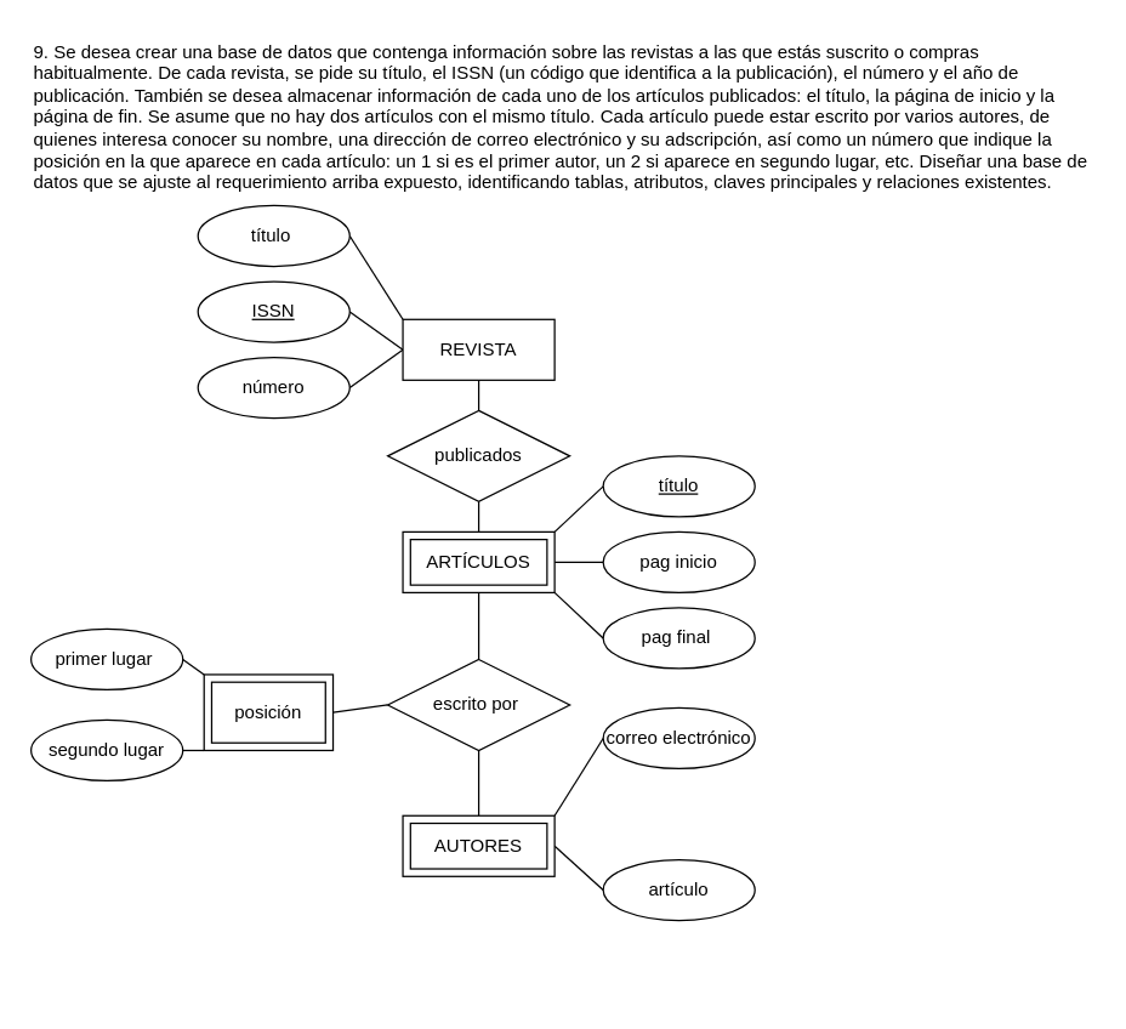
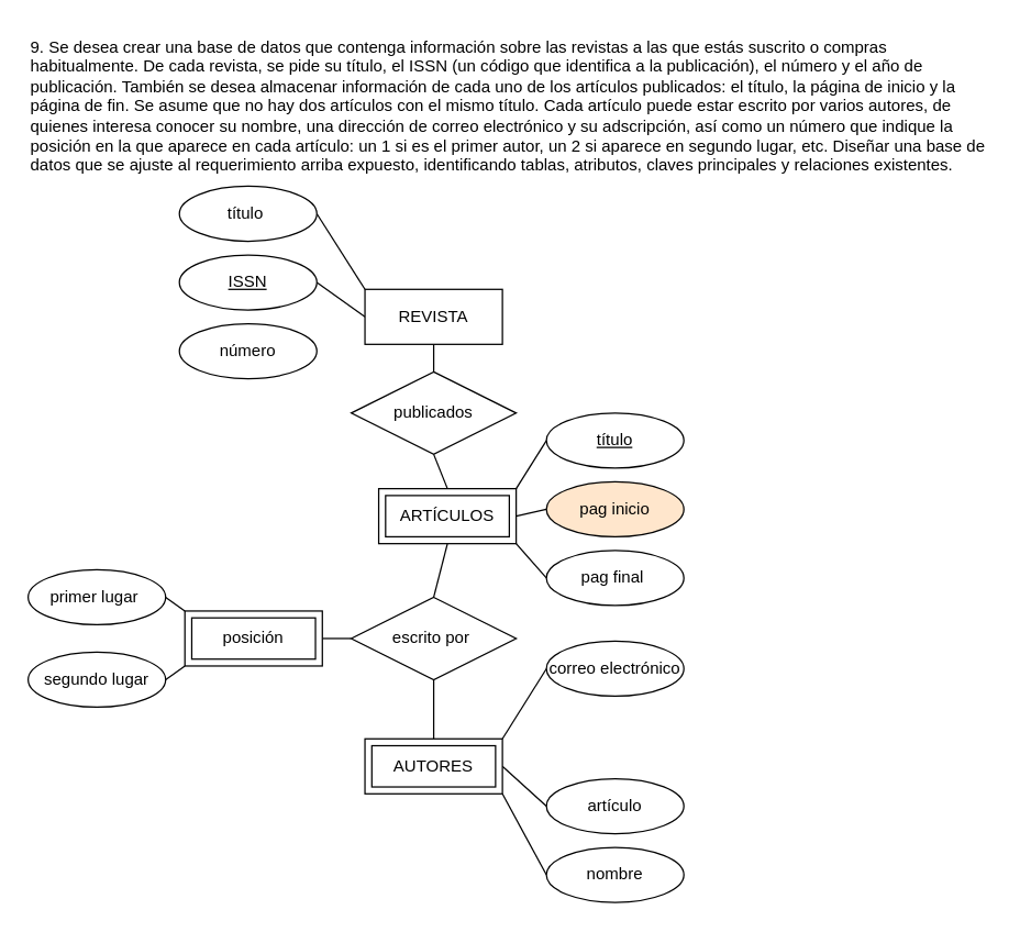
  <mxCell id="0" />
  <mxCell id="1" parent="0" />
  <mxCell id="2" value="9. Se desea crear una base de datos que contenga información sobre las revistas a las que estás suscrito o compras habitualmente. De cada revista, se pide su título, el ISSN (un código que identifica a la publicación), el número y el año de publicación. También se desea almacenar información de cada uno de los artículos publicados: el título, la página de inicio y la página de fin. Se asume que no hay dos artículos con el mismo título. Cada artículo puede estar escrito por varios autores, de quienes interesa conocer su nombre, una dirección de correo electrónico y su adscripción, así como un número que indique la posición en la que aparece en cada artículo: un 1 si es el primer autor, un 2 si aparece en segundo lugar, etc. Diseñar una base de datos que se ajuste al requerimiento arriba expuesto, identificando tablas, atributos, claves principales y relaciones existentes." style="text;whiteSpace=wrap;" vertex="1" parent="1"><mxGeometry x="20" y="20" width="700" height="130" as="geometry" /></mxCell>
  <mxCell id="3" style="edgeStyle=none;html=1;exitX=0;exitY=0.5;exitDx=0;exitDy=0;entryX=1;entryY=0.5;entryDx=0;entryDy=0;endArrow=none;endFill=0;" edge="1" parent="1" source="7" target="9"><mxGeometry relative="1" as="geometry" /></mxCell>
- <mxCell id="4" style="edgeStyle=none;html=1;exitX=0;exitY=0.5;exitDx=0;exitDy=0;entryX=1;entryY=0.5;entryDx=0;entryDy=0;endArrow=none;endFill=0;" edge="1" parent="1" source="7" target="10"><mxGeometry relative="1" as="geometry" /></mxCell>
  <mxCell id="5" style="edgeStyle=none;html=1;exitX=0.5;exitY=1;exitDx=0;exitDy=0;entryX=0.5;entryY=0;entryDx=0;entryDy=0;endArrow=none;endFill=0;" edge="1" parent="1" source="7" target="12"><mxGeometry relative="1" as="geometry" /></mxCell>
  <mxCell id="6" style="edgeStyle=none;html=1;exitX=0;exitY=0;exitDx=0;exitDy=0;entryX=1;entryY=0.5;entryDx=0;entryDy=0;endArrow=none;endFill=0;" edge="1" parent="1" source="7" target="8"><mxGeometry relative="1" as="geometry" /></mxCell>
  <mxCell id="7" value="REVISTA" style="whiteSpace=wrap;html=1;align=center;" vertex="1" parent="1"><mxGeometry x="265" y="210" width="100" height="40" as="geometry" /></mxCell>
  <mxCell id="8" value="título&amp;nbsp;" style="ellipse;whiteSpace=wrap;html=1;align=center;" vertex="1" parent="1"><mxGeometry x="130" y="135" width="100" height="40" as="geometry" /></mxCell>
  <mxCell id="9" value="ISSN" style="ellipse;whiteSpace=wrap;html=1;align=center;fontStyle=4;" vertex="1" parent="1"><mxGeometry x="130" y="185" width="100" height="40" as="geometry" /></mxCell>
  <mxCell id="10" value="número" style="ellipse;whiteSpace=wrap;html=1;align=center;" vertex="1" parent="1"><mxGeometry x="130" y="235" width="100" height="40" as="geometry" /></mxCell>
  <mxCell id="11" style="edgeStyle=none;html=1;exitX=0.5;exitY=1;exitDx=0;exitDy=0;entryX=0.5;entryY=0;entryDx=0;entryDy=0;endArrow=none;endFill=0;" edge="1" parent="1" source="12" target="24"><mxGeometry relative="1" as="geometry" /></mxCell>
  <mxCell id="12" value="publicados" style="shape=rhombus;perimeter=rhombusPerimeter;whiteSpace=wrap;html=1;align=center;" vertex="1" parent="1"><mxGeometry x="255" y="270" width="120" height="60" as="geometry" /></mxCell>
- <mxCell id="13" value="pag inicio" style="ellipse;whiteSpace=wrap;html=1;align=center;" vertex="1" parent="1"><mxGeometry x="397" y="350" width="100" height="40" as="geometry" /></mxCell>
+ <mxCell id="13" value="pag inicio" style="ellipse;whiteSpace=wrap;html=1;align=center;fillColor=#ffe6cc;" vertex="1" parent="1"><mxGeometry x="397" y="350" width="100" height="40" as="geometry" /></mxCell>
  <mxCell id="14" value="pag final&amp;nbsp;" style="ellipse;whiteSpace=wrap;html=1;align=center;" vertex="1" parent="1"><mxGeometry x="397" y="400" width="100" height="40" as="geometry" /></mxCell>
  <mxCell id="15" value="título" style="ellipse;whiteSpace=wrap;html=1;align=center;fontStyle=4;" vertex="1" parent="1"><mxGeometry x="397" y="300" width="100" height="40" as="geometry" /></mxCell>
  <mxCell id="16" style="edgeStyle=none;html=1;exitX=0.5;exitY=1;exitDx=0;exitDy=0;entryX=0.5;entryY=0;entryDx=0;entryDy=0;endArrow=none;endFill=0;" edge="1" parent="1" source="17" target="28"><mxGeometry relative="1" as="geometry" /></mxCell>
  <mxCell id="17" value="escrito por&amp;nbsp;" style="shape=rhombus;perimeter=rhombusPerimeter;whiteSpace=wrap;html=1;align=center;" vertex="1" parent="1"><mxGeometry x="255" y="434" width="120" height="60" as="geometry" /></mxCell>
  <mxCell id="18" value="correo electrónico" style="ellipse;whiteSpace=wrap;html=1;align=center;" vertex="1" parent="1"><mxGeometry x="397" y="466" width="100" height="40" as="geometry" /></mxCell>
  <mxCell id="19" value="artículo" style="ellipse;whiteSpace=wrap;html=1;align=center;" vertex="1" parent="1"><mxGeometry x="397" y="566" width="100" height="40" as="geometry" /></mxCell>
  <mxCell id="20" style="edgeStyle=none;html=1;exitX=1;exitY=0;exitDx=0;exitDy=0;entryX=0;entryY=0.5;entryDx=0;entryDy=0;endArrow=none;endFill=0;" edge="1" parent="1" source="24" target="15"><mxGeometry relative="1" as="geometry" /></mxCell>
  <mxCell id="21" style="edgeStyle=none;html=1;exitX=1;exitY=0.5;exitDx=0;exitDy=0;entryX=0;entryY=0.5;entryDx=0;entryDy=0;endArrow=none;endFill=0;" edge="1" parent="1" source="24" target="13"><mxGeometry relative="1" as="geometry" /></mxCell>
  <mxCell id="22" style="edgeStyle=none;html=1;exitX=1;exitY=1;exitDx=0;exitDy=0;entryX=0;entryY=0.5;entryDx=0;entryDy=0;endArrow=none;endFill=0;" edge="1" parent="1" source="24" target="14"><mxGeometry relative="1" as="geometry" /></mxCell>
  <mxCell id="23" style="edgeStyle=none;html=1;exitX=0.5;exitY=1;exitDx=0;exitDy=0;entryX=0.5;entryY=0;entryDx=0;entryDy=0;endArrow=none;endFill=0;" edge="1" parent="1" source="24" target="17"><mxGeometry relative="1" as="geometry" /></mxCell>
- <mxCell id="24" value="ARTÍCULOS" style="shape=ext;margin=3;double=1;whiteSpace=wrap;html=1;align=center;" vertex="1" parent="1"><mxGeometry x="265" y="350" width="100" height="40" as="geometry" /></mxCell>
+ <mxCell id="24" value="ARTÍCULOS" style="shape=ext;margin=3;double=1;whiteSpace=wrap;html=1;align=center;" vertex="1" parent="1"><mxGeometry x="275" y="355" width="100" height="40" as="geometry" /></mxCell>
  <mxCell id="25" style="edgeStyle=none;html=1;exitX=1;exitY=0;exitDx=0;exitDy=0;entryX=0;entryY=0.5;entryDx=0;entryDy=0;endArrow=none;endFill=0;" edge="1" parent="1" source="28" target="18"><mxGeometry relative="1" as="geometry" /></mxCell>
+ <mxCell id="26" style="edgeStyle=none;html=1;exitX=1;exitY=1;exitDx=0;exitDy=0;entryX=0;entryY=0.5;entryDx=0;entryDy=0;endArrow=none;endFill=0;" edge="1" parent="1" source="28" target="29"><mxGeometry relative="1" as="geometry" /></mxCell>
  <mxCell id="27" style="edgeStyle=none;html=1;exitX=1;exitY=0.5;exitDx=0;exitDy=0;entryX=0;entryY=0.5;entryDx=0;entryDy=0;endArrow=none;endFill=0;" edge="1" parent="1" source="28" target="19"><mxGeometry relative="1" as="geometry" /></mxCell>
  <mxCell id="28" value="AUTORES" style="shape=ext;margin=3;double=1;whiteSpace=wrap;html=1;align=center;" vertex="1" parent="1"><mxGeometry x="265" y="537" width="100" height="40" as="geometry" /></mxCell>
+ <mxCell id="29" value="nombre" style="ellipse;whiteSpace=wrap;html=1;align=center;" vertex="1" parent="1"><mxGeometry x="397" y="616" width="100" height="40" as="geometry" /></mxCell>
  <mxCell id="30" style="edgeStyle=none;html=1;exitX=1;exitY=0.5;exitDx=0;exitDy=0;entryX=0;entryY=0.5;entryDx=0;entryDy=0;endArrow=none;endFill=0;" edge="1" parent="1" source="33" target="17"><mxGeometry relative="1" as="geometry" /></mxCell>
  <mxCell id="31" style="edgeStyle=none;html=1;exitX=0;exitY=0;exitDx=0;exitDy=0;entryX=1;entryY=0.5;entryDx=0;entryDy=0;endArrow=none;endFill=0;" edge="1" parent="1" source="33" target="34"><mxGeometry relative="1" as="geometry" /></mxCell>
  <mxCell id="32" style="edgeStyle=none;html=1;exitX=0;exitY=1;exitDx=0;exitDy=0;entryX=1;entryY=0.5;entryDx=0;entryDy=0;endArrow=none;endFill=0;" edge="1" parent="1" source="33" target="35"><mxGeometry relative="1" as="geometry" /></mxCell>
- <mxCell id="33" value="posición" style="shape=ext;margin=3;double=1;whiteSpace=wrap;html=1;align=center;" vertex="1" parent="1"><mxGeometry x="134" y="444" width="85" height="50" as="geometry" /></mxCell>
+ <mxCell id="33" value="posición" style="shape=ext;margin=3;double=1;whiteSpace=wrap;html=1;align=center;" vertex="1" parent="1"><mxGeometry x="134" y="444" width="100" height="40" as="geometry" /></mxCell>
  <mxCell id="34" value="primer lugar&amp;nbsp;" style="ellipse;whiteSpace=wrap;html=1;align=center;" vertex="1" parent="1"><mxGeometry x="20" y="414" width="100" height="40" as="geometry" /></mxCell>
  <mxCell id="35" value="segundo lugar" style="ellipse;whiteSpace=wrap;html=1;align=center;" vertex="1" parent="1"><mxGeometry x="20" y="474" width="100" height="40" as="geometry" /></mxCell>
